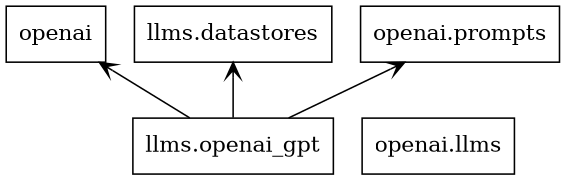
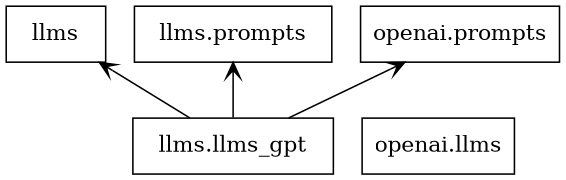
  digraph {
    rankdir=BT
    node [color=black shape=box style=solid]
    edge [arrowhead=open arrowtail=none]
-   n1 [label=openai]
-   n2 [label="llms.datastores"]
+   n1 [label=llms]
+   n2 [label="llms.prompts"]
    n3 [label="openai.llms"]
-   n4 [label="llms.openai_gpt"]
+   n4 [label="llms.llms_gpt"]
    n5 [label="openai.prompts"]
    n4 -> n1
    n4 -> n2
    n4 -> n5
  }
